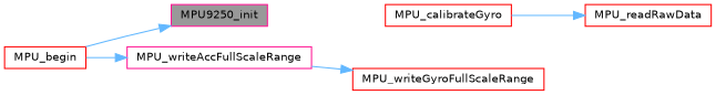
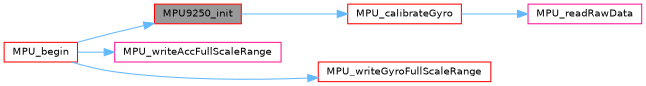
  digraph {
    rankdir=LR
    node [color=deeppink fillcolor=white fontname=Helvetica fontsize=10 shape=box style=filled]
    edge [color=steelblue1 fontname=Helvetica fontsize=10 labelfontname=Helvetica labelfontsize=10 style=solid]
-   n1 [fillcolor=grey60 fontcolor=black height=0.2 label=MPU9250_init width=0.4]
+   n1 [color=red fillcolor=grey60 fontcolor=black height=0.2 label=MPU9250_init width=0.4]
    n2 [color=red height=0.2 label=MPU_calibrateGyro width=0.4]
    n3 [color=red height=0.2 label=MPU_begin width=0.4]
    n4 [height=0.2 label=MPU_writeAccFullScaleRange width=0.4]
    n5 [color=red height=0.2 label=MPU_writeGyroFullScaleRange width=0.4]
-   n6 [color=red height=0.2 label=MPU_readRawData width=0.4]
+   n6 [height=0.2 label=MPU_readRawData width=0.4]
+   n1 -> n2
    n2 -> n6
    n3 -> n1
    n3 -> n4
-   n4 -> n5
+   n3 -> n5
  }
